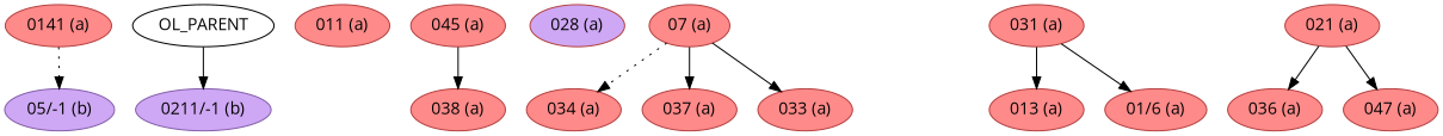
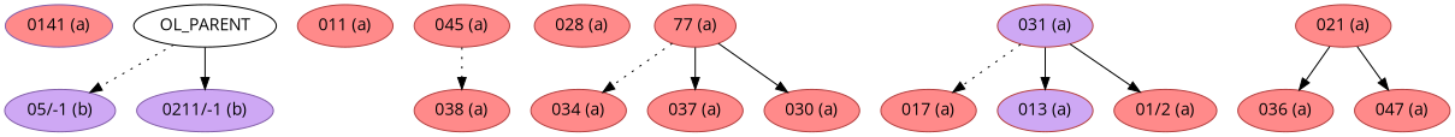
  strict digraph {
    fontname="Open Sans"
    node [color="#b43f3f" fillcolor="#FF8A8A" fontname="Open Sans" style=filled]
    edge [fontname="Open Sans" style=solid]
    "05/-1 (b)" [color="#835da9" fillcolor="#CEA8F4"]
-   "0141 (a)"
+   "0141 (a)" [color="#835da9"]
    "011 (a)"
    "045 (a)"
    "038 (a)"
-   "028 (a)" [fillcolor="#CEA8F4"]
+   "028 (a)"
    OL_PARENT [color="" fillcolor="" style=""]
    "0211/-1 (b)" [color="#835da9" fillcolor="#CEA8F4"]
-   "07 (a)"
+   "07 (a)" [label="77 (a)"]
    "034 (a)"
    "037 (a)"
-   "030 (a)" [label="033 (a)"]
-   "031 (a)"
-   "013 (a)"
-   "01/2 (a)" [label="01/6 (a)"]
+   "030 (a)"
+   "031 (a)" [fillcolor="#CEA8F4"]
+   "017 (a)"
+   "013 (a)" [fillcolor="#CEA8F4"]
+   "01/2 (a)"
    "021 (a)"
    "036 (a)"
    "047 (a)"
-   "045 (a)" -> "038 (a)"
-   "0141 (a)" -> "05/-1 (b)" [style=dotted]
+   "045 (a)" -> "038 (a)" [style=dotted]
+   OL_PARENT -> "05/-1 (b)" [style=dotted]
    OL_PARENT -> "0211/-1 (b)"
    "07 (a)" -> "034 (a)" [style=dotted]
    "07 (a)" -> "037 (a)"
    "07 (a)" -> "030 (a)"
+   "031 (a)" -> "017 (a)" [style=dotted]
    "031 (a)" -> "013 (a)"
    "031 (a)" -> "01/2 (a)"
    "021 (a)" -> "036 (a)"
    "021 (a)" -> "047 (a)"
  }
